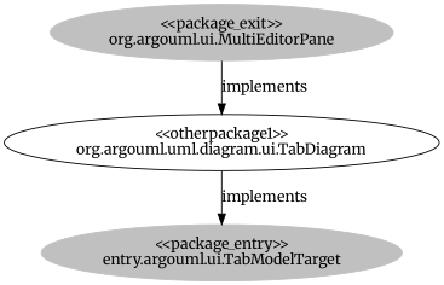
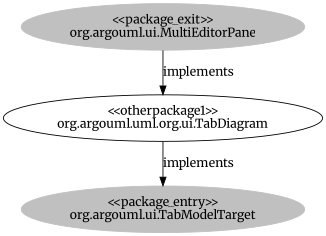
  digraph {
    fontname=Merriweather
    node [color=grey fontname=Merriweather style=filled]
    edge [fontname=Merriweather]
    n1 [label="<<package_exit>>\norg.argouml.ui.MultiEditorPane"]
-   n2 [label="<<otherpackage1>>\norg.argouml.uml.diagram.ui.TabDiagram" color="" style=""]
-   n3 [label="<<package_entry>>\nentry.argouml.ui.TabModelTarget"]
+   n2 [label="<<otherpackage1>>\norg.argouml.uml.org.ui.TabDiagram" color="" style=""]
+   n3 [label="<<package_entry>>\norg.argouml.ui.TabModelTarget"]
    n1 -> n2 [label=implements]
    n2 -> n3 [label=implements]
  }
